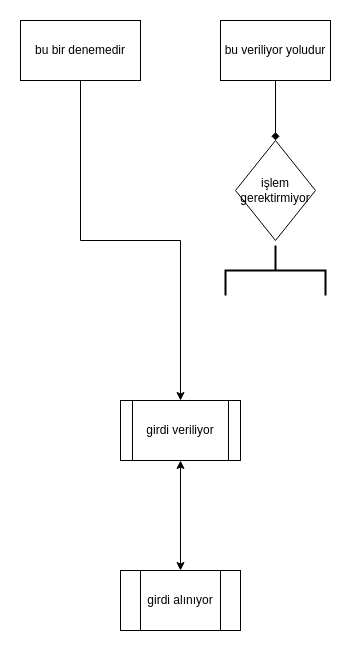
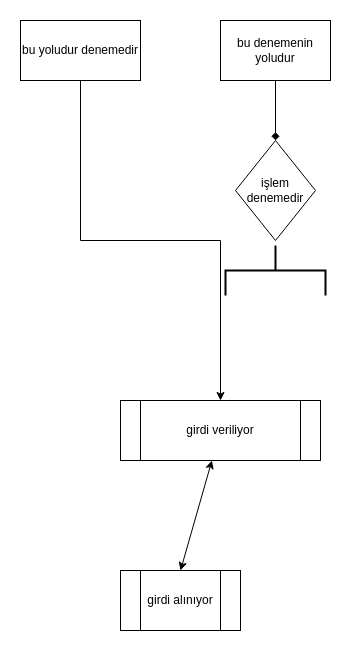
  <mxCell id="0" />
  <mxCell id="1" parent="0" />
  <mxCell id="2" value="" style="edgeStyle=orthogonalEdgeStyle;rounded=0;orthogonalLoop=1;jettySize=auto;html=1;" parent="1" source="3" target="9" edge="1"><mxGeometry relative="1" as="geometry" /></mxCell>
- <mxCell id="3" value="&lt;div&gt;bu bir denemedir&lt;/div&gt;" style="rounded=0;whiteSpace=wrap;html=1;" parent="1" vertex="1"><mxGeometry x="20" y="20" width="120" height="60" as="geometry" /></mxCell>
+ <mxCell id="3" value="&lt;div&gt;bu yoludur denemedir&lt;/div&gt;" style="rounded=0;whiteSpace=wrap;html=1;" parent="1" vertex="1"><mxGeometry x="20" y="20" width="120" height="60" as="geometry" /></mxCell>
  <mxCell id="4" value="" style="edgeStyle=orthogonalEdgeStyle;rounded=0;orthogonalLoop=1;jettySize=auto;html=1;endArrow=diamond;" parent="1" source="5" target="6" edge="1"><mxGeometry relative="1" as="geometry" /></mxCell>
- <mxCell id="5" value="&lt;div&gt;bu veriliyor yoludur&lt;/div&gt;" style="rounded=0;whiteSpace=wrap;html=1;" parent="1" vertex="1"><mxGeometry x="220" y="20" width="110" height="60" as="geometry" /></mxCell>
- <mxCell id="6" value="işlem gerektirmiyor" style="rhombus;whiteSpace=wrap;html=1;rounded=0;" parent="1" vertex="1"><mxGeometry x="235" y="140" width="80" height="100" as="geometry" /></mxCell>
+ <mxCell id="5" value="&lt;div&gt;bu denemenin yoludur&lt;/div&gt;" style="rounded=0;whiteSpace=wrap;html=1;" parent="1" vertex="1"><mxGeometry x="220" y="20" width="110" height="60" as="geometry" /></mxCell>
+ <mxCell id="6" value="işlem denemedir" style="rhombus;whiteSpace=wrap;html=1;rounded=0;" parent="1" vertex="1"><mxGeometry x="235" y="140" width="80" height="100" as="geometry" /></mxCell>
  <mxCell id="7" value="&lt;div&gt;girdi alınıyor&lt;/div&gt;" style="shape=process;whiteSpace=wrap;html=1;backgroundOutline=1;size=0.167;" parent="1" vertex="1"><mxGeometry x="120" y="570" width="120" height="60" as="geometry" /></mxCell>
  <mxCell id="8" value="" style="endArrow=classic;startArrow=classic;html=1;" parent="1" target="9" edge="1"><mxGeometry width="50" height="50" relative="1" as="geometry"><mxPoint x="180" y="570" as="sourcePoint" /><mxPoint x="180" y="430" as="targetPoint" /></mxGeometry></mxCell>
- <mxCell id="9" value="girdi veriliyor" style="shape=process;whiteSpace=wrap;html=1;backgroundOutline=1;" parent="1" vertex="1"><mxGeometry x="120" y="400" width="120" height="60" as="geometry" /></mxCell>
+ <mxCell id="9" value="girdi veriliyor" style="shape=process;whiteSpace=wrap;html=1;backgroundOutline=1;" parent="1" vertex="1"><mxGeometry x="120" y="400" width="200" height="60" as="geometry" /></mxCell>
  <mxCell id="10" value="" style="strokeWidth=2;html=1;shape=mxgraph.flowchart.annotation_2;align=left;labelPosition=right;pointerEvents=1;rotation=90;" vertex="1" parent="1"><mxGeometry x="250" y="220" width="50" height="100" as="geometry" /></mxCell>
